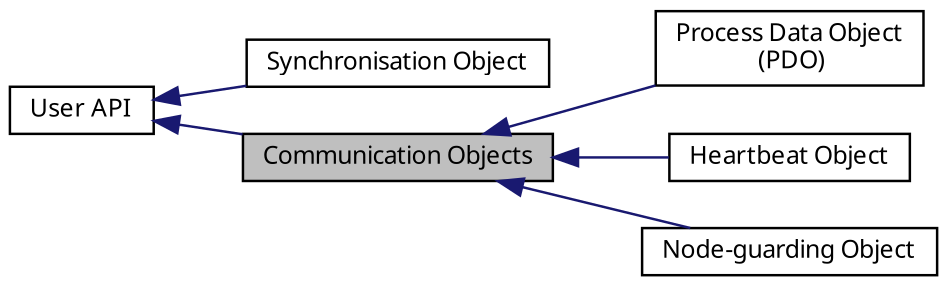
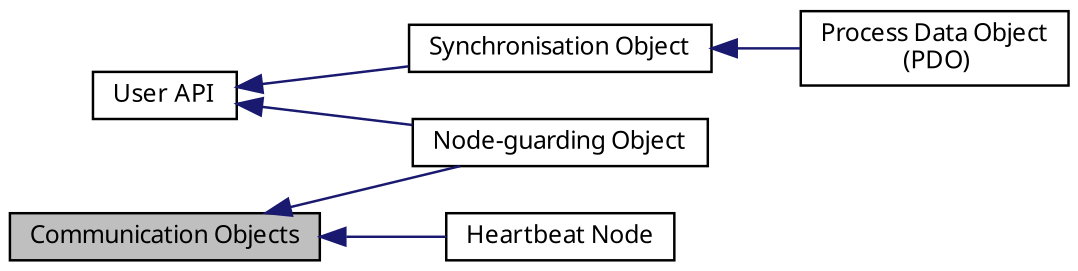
  digraph {
    fontname="Noto Sans"
    rankdir=LR
    node [color=black fillcolor=white fontname="Noto Sans" fontsize=10 shape=record style=filled]
    edge [color=midnightblue dir=back fontname="Noto Sans" fontsize=10 labelfontname=FreeSans labelfontsize=10 shape=plaintext style=solid]
    n1 [height=0.2 label="Process Data Object\l (PDO)" width=0.4]
    n2 [height=0.2 label="Synchronisation Object" width=0.4]
-   n3 [height=0.2 label="Heartbeat Object" width=0.4]
+   n3 [height=0.2 label="Heartbeat Node" width=0.4]
    n4 [height=0.2 label="User API" width=0.4]
    n5 [fillcolor=grey75 fontcolor=black height=0.2 label="Communication Objects" width=0.4]
    n6 [height=0.2 label="Node-guarding Object" width=0.4]
    n4 -> n2
-   n4 -> n5
-   n5 -> n1
+   n4 -> n6
+   n2 -> n1
    n5 -> n3
    n5 -> n6
  }
